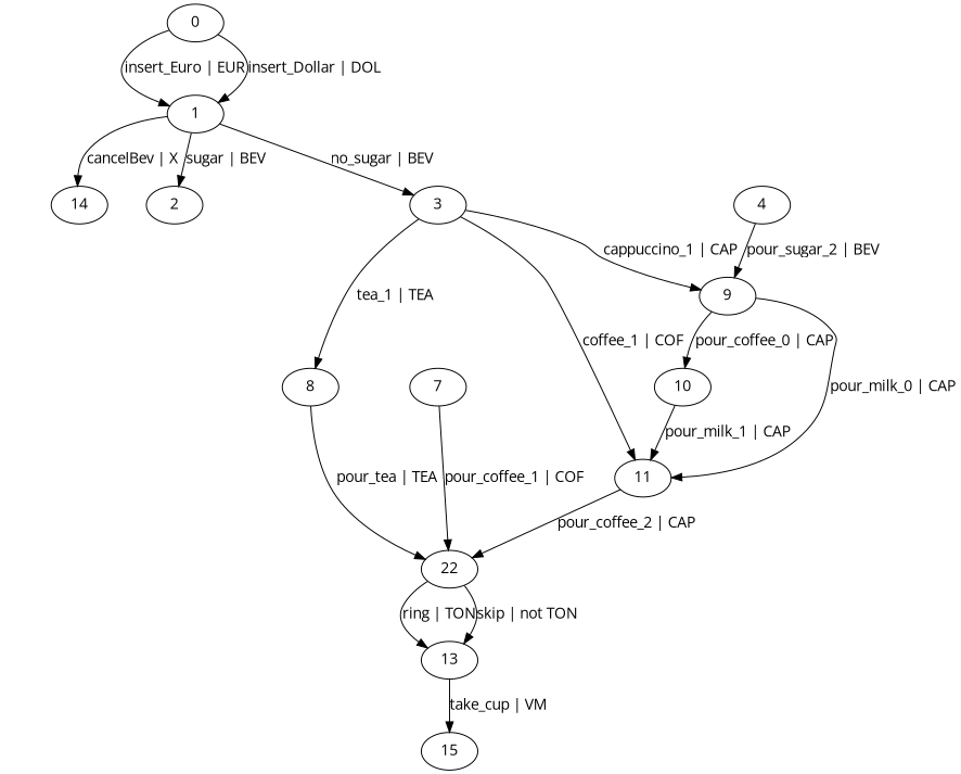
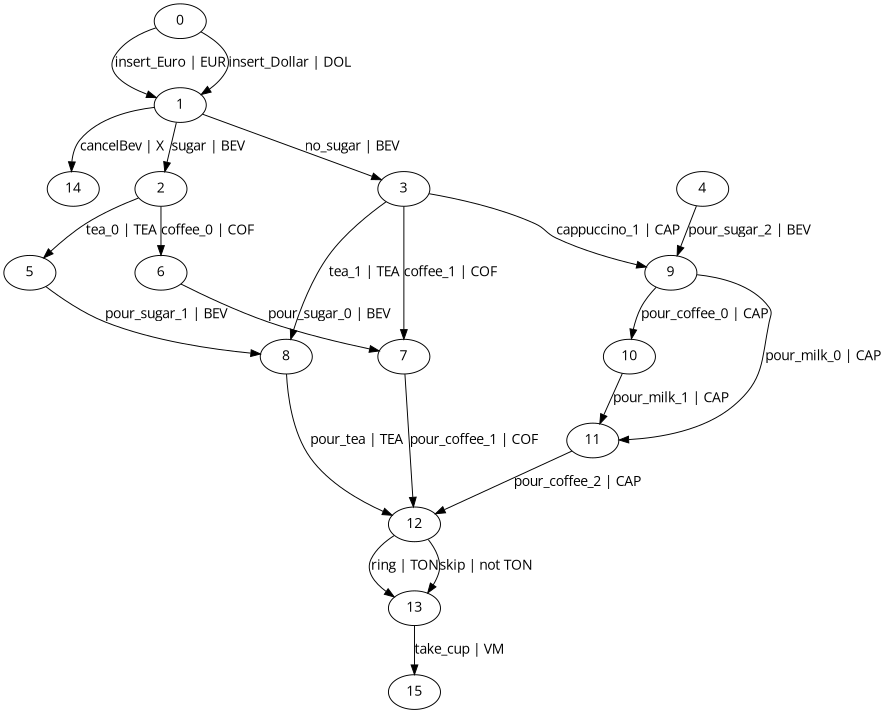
  digraph {
    fontname="Open Sans"
    node [fontname="Open Sans"]
    edge [fontname="Open Sans"]
    0 [initial=True]
    1
    14
    2
    3
+   6
+   5
    9
    8
    7
    4
    11
    10
-   12 [label=22]
+   12
    13
    15
    0 -> 1 [label="insert_Euro | EUR"]
    0 -> 1 [label="insert_Dollar | DOL"]
    1 -> 14 [label="cancelBev | X"]
    1 -> 2 [label="sugar | BEV"]
    1 -> 3 [label="no_sugar | BEV"]
+   2 -> 6 [label="coffee_0 | COF"]
+   2 -> 5 [label="tea_0 | TEA"]
    3 -> 9 [label="cappuccino_1 | CAP"]
    3 -> 8 [label="tea_1 | TEA"]
-   3 -> 11 [label="coffee_1 | COF"]
+   3 -> 7 [label="coffee_1 | COF"]
+   6 -> 7 [label="pour_sugar_0 | BEV"]
+   5 -> 8 [label="pour_sugar_1 | BEV"]
    9 -> 11 [label="pour_milk_0 | CAP"]
    9 -> 10 [label="pour_coffee_0 | CAP"]
    8 -> 12 [label="pour_tea | TEA"]
    7 -> 12 [label="pour_coffee_1 | COF"]
    4 -> 9 [label="pour_sugar_2 | BEV"]
    11 -> 12 [label="pour_coffee_2 | CAP"]
    10 -> 11 [label="pour_milk_1 | CAP"]
    12 -> 13 [label="ring | TON"]
    12 -> 13 [label="skip | not TON"]
    13 -> 15 [label="take_cup | VM"]
  }
